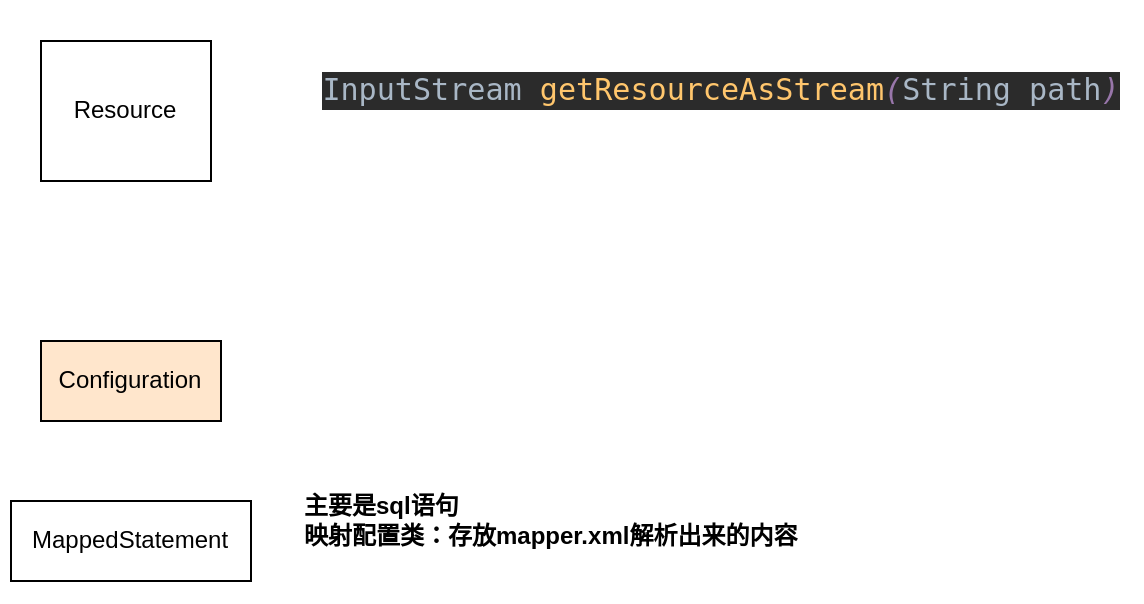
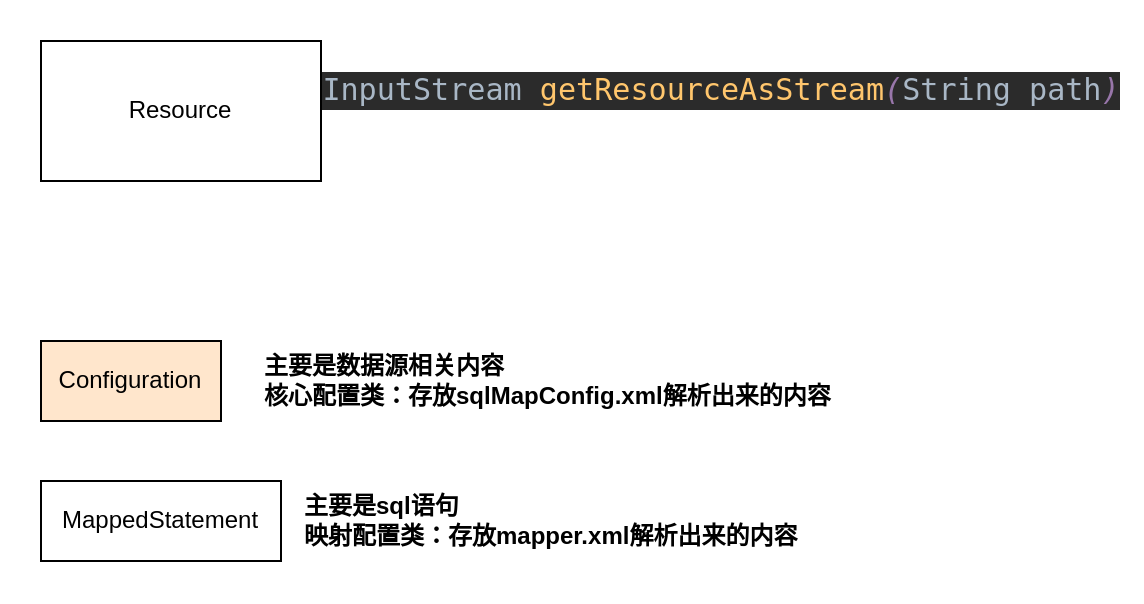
  <mxCell id="0" />
  <mxCell id="1" parent="0" />
- <mxCell id="2" value="Resource" style="whiteSpace=wrap;html=1;" vertex="1" parent="1"><mxGeometry x="20" y="20" width="85" height="70" as="geometry" /></mxCell>
+ <mxCell id="2" value="Resource" style="whiteSpace=wrap;html=1;" vertex="1" parent="1"><mxGeometry x="20" y="20" width="140" height="70" as="geometry" /></mxCell>
  <mxCell id="3" style="edgeStyle=orthogonalEdgeStyle;rounded=0;orthogonalLoop=1;jettySize=auto;html=1;exitX=0.5;exitY=1;exitDx=0;exitDy=0;" edge="1" parent="1" source="2" target="2"><mxGeometry relative="1" as="geometry" /></mxCell>
  <mxCell id="4" value="Configuration" style="whiteSpace=wrap;html=1;fillColor=#ffe6cc;" vertex="1" parent="1"><mxGeometry x="20" y="170" width="90" height="40" as="geometry" /></mxCell>
- <mxCell id="5" value="MappedStatement" style="whiteSpace=wrap;html=1;" vertex="1" parent="1"><mxGeometry x="5" y="250" width="120" height="40" as="geometry" /></mxCell>
+ <mxCell id="5" value="MappedStatement" style="whiteSpace=wrap;html=1;" vertex="1" parent="1"><mxGeometry x="20" y="240" width="120" height="40" as="geometry" /></mxCell>
  <mxCell id="6" value="&lt;pre style=&quot;background-color: rgb(43 , 43 , 43) ; color: rgb(169 , 183 , 198) ; font-family: &amp;#34;consolas&amp;#34; , monospace ; font-size: 11.3pt&quot;&gt;InputStream &lt;span style=&quot;color: rgb(255 , 198 , 109)&quot;&gt;getResourceAsStream&lt;/span&gt;&lt;span style=&quot;color: rgb(152 , 118 , 170) ; font-style: italic&quot;&gt;(&lt;/span&gt;String path&lt;span style=&quot;color: rgb(152 , 118 , 170) ; font-style: italic&quot;&gt;)&lt;/span&gt;&lt;/pre&gt;" style="text;html=1;align=center;verticalAlign=middle;resizable=0;points=[];autosize=1;strokeColor=none;fillColor=none;" vertex="1" parent="1"><mxGeometry x="170" y="20" width="380" height="50" as="geometry" /></mxCell>
+ <mxCell id="7" value="主要是数据源相关内容&lt;br&gt;核心配置类：存放sqlMapConfig.xml解析出来的内容" style="text;html=1;align=left;verticalAlign=middle;resizable=0;points=[];autosize=1;strokeColor=none;fillColor=none;fontStyle=1" vertex="1" parent="1"><mxGeometry x="130" y="175" width="300" height="30" as="geometry" /></mxCell>
  <mxCell id="8" value="主要是sql语句&lt;br&gt;映射配置类：存放mapper.xml解析出来的内容" style="text;html=1;align=left;verticalAlign=middle;resizable=0;points=[];autosize=1;strokeColor=none;fillColor=none;fontStyle=1" vertex="1" parent="1"><mxGeometry x="150" y="245" width="260" height="30" as="geometry" /></mxCell>
